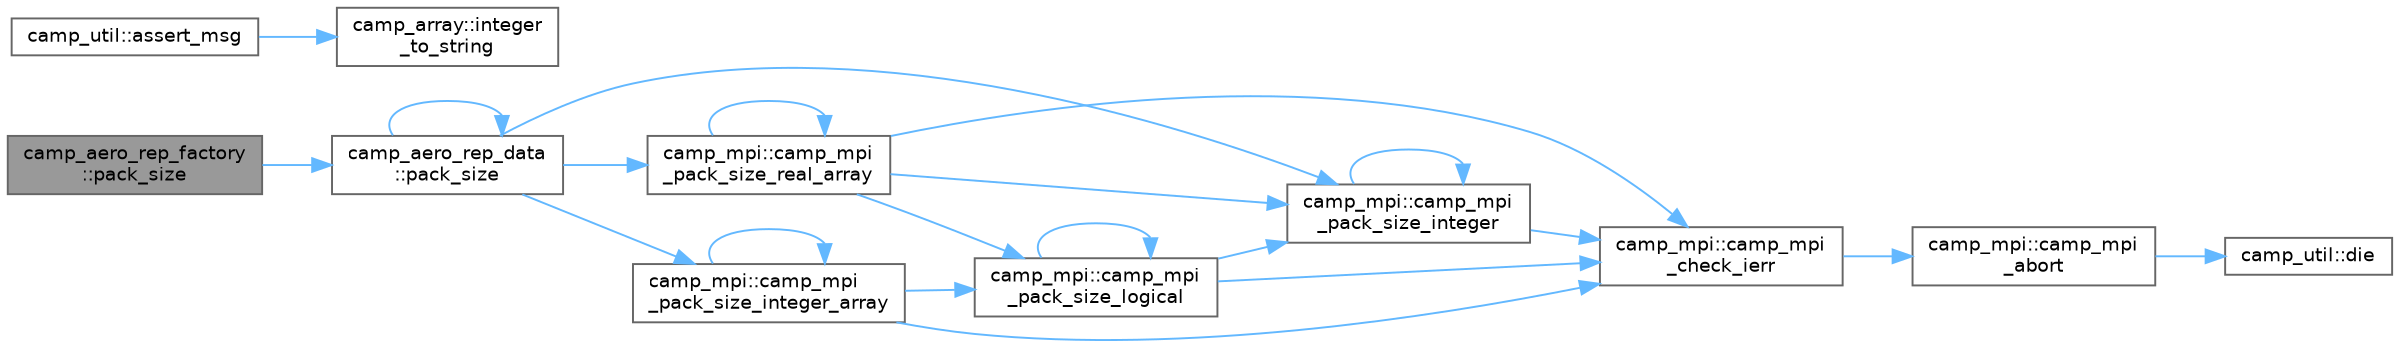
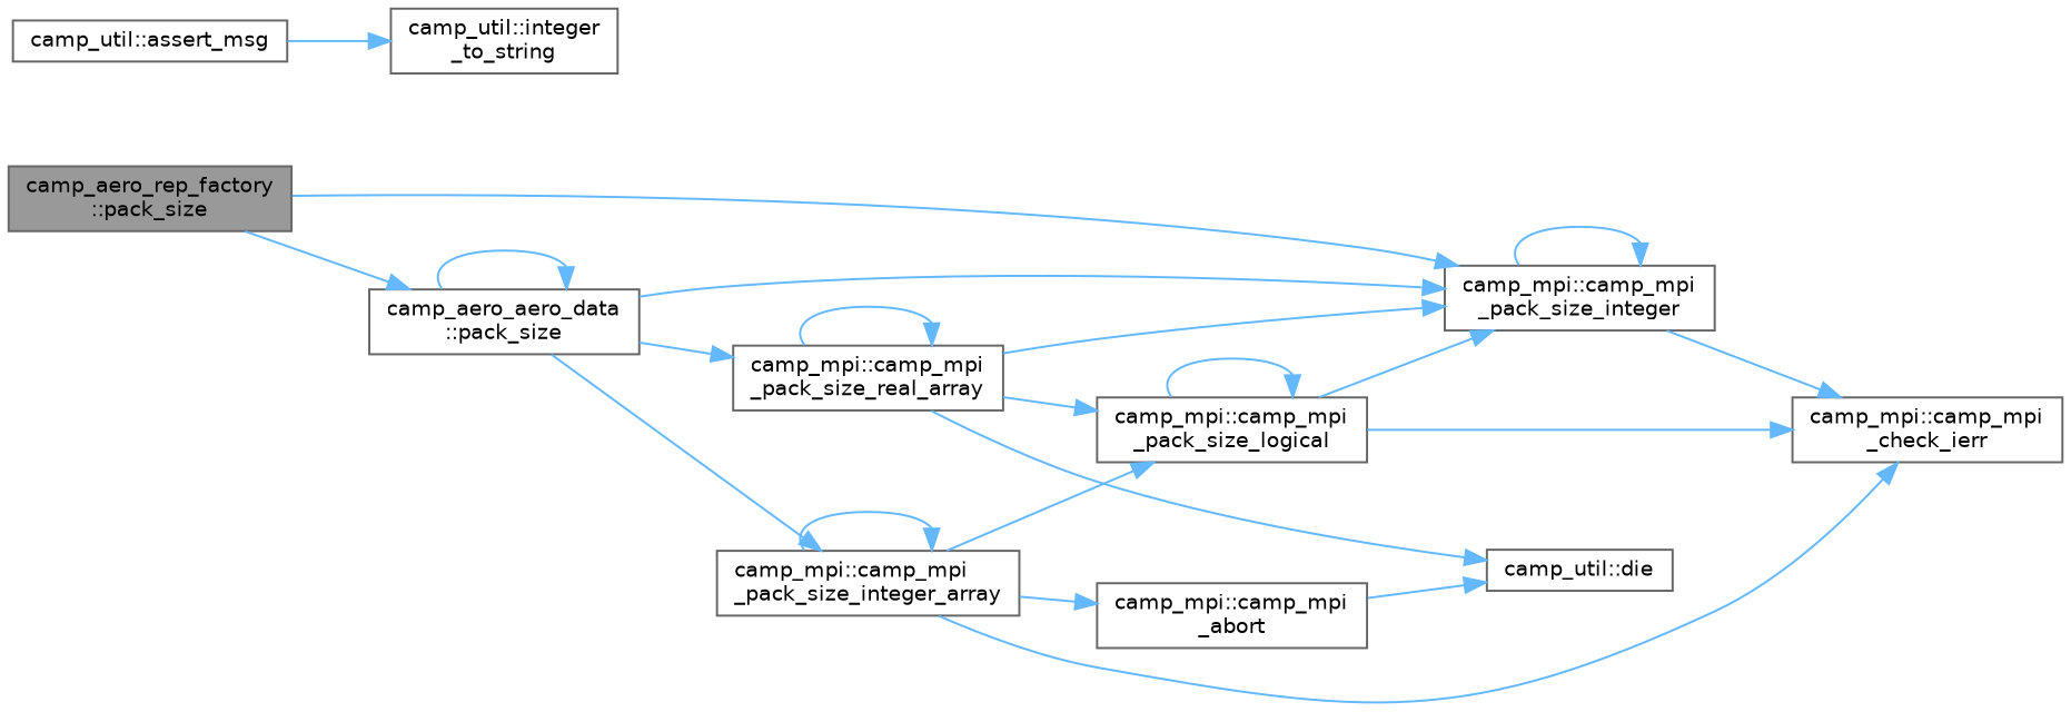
  digraph {
    rankdir=LR
    node [color=grey40 fillcolor=white fontname=Helvetica fontsize=10 shape=box style=filled]
    edge [color=steelblue1 fontname=Helvetica fontsize=10 labelfontname=Helvetica labelfontsize=10 style=solid]
    n1 [color=gray40 fillcolor=grey60 fontcolor=black height=0.2 label="camp_aero_rep_factory\l::pack_size" width=0.4]
    n2 [height=0.2 label="camp_mpi::camp_mpi\l_pack_size_integer" width=0.4]
-   n3 [height=0.2 label="camp_aero_rep_data\l::pack_size" width=0.4]
+   n3 [height=0.2 label="camp_aero_aero_data\l::pack_size" width=0.4]
    n4 [height=0.2 label="camp_mpi::camp_mpi\l_check_ierr" width=0.4]
    n5 [height=0.2 label="camp_mpi::camp_mpi\l_pack_size_integer_array" width=0.4]
    n6 [height=0.2 label="camp_mpi::camp_mpi\l_pack_size_real_array" width=0.4]
    n7 [height=0.2 label="camp_mpi::camp_mpi\l_abort" width=0.4]
    n8 [height=0.2 label="camp_util::die" width=0.4]
    n9 [height=0.2 label="camp_util::assert_msg" width=0.4]
-   n10 [height=0.2 label="camp_array::integer\l_to_string" width=0.4]
+   n10 [height=0.2 label="camp_util::integer\l_to_string" width=0.4]
    n11 [height=0.2 label="camp_mpi::camp_mpi\l_pack_size_logical" width=0.4]
+   n1 -> n2
    n1 -> n3
    n2 -> n2
    n2 -> n4
    n3 -> n2
    n3 -> n3
    n3 -> n5
    n3 -> n6
-   n4 -> n7
+   n5 -> n7
    n5 -> n4
    n5 -> n5
    n5 -> n11
    n6 -> n2
-   n6 -> n4
+   n6 -> n8
    n6 -> n6
    n6 -> n11
    n7 -> n8
    n9 -> n10
    n11 -> n2
    n11 -> n4
    n11 -> n11
  }
